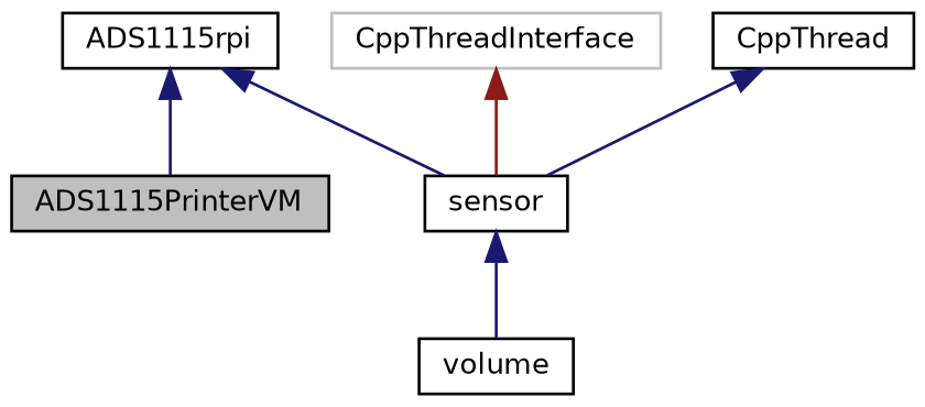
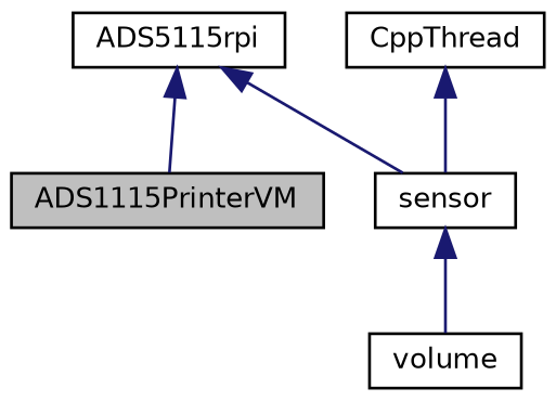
  digraph {
    node [color=black fillcolor=white fontname=Helvetica fontsize=10 shape=record style=filled]
    edge [color=midnightblue dir=back fontname=Helvetica fontsize=10 labelfontname=Helvetica labelfontsize=10 style=solid]
    n1 [fillcolor=grey75 fontcolor=black height=0.2 label=ADS1115PrinterVM width=0.4]
    n2 [height=0.2 label=volume width=0.4]
    n3 [height=0.2 label=sensor width=0.4]
-   n4 [height=0.2 label=ADS1115rpi width=0.4]
-   n5 [color=grey75 height=0.2 label=CppThreadInterface width=0.4]
+   n4 [height=0.2 label=ADS5115rpi width=0.4]
    n6 [height=0.2 label=CppThread width=0.4]
    n3 -> n2
    n4 -> n1
    n4 -> n3
-   n5 -> n3 [color=firebrick4]
    n6 -> n3
  }
